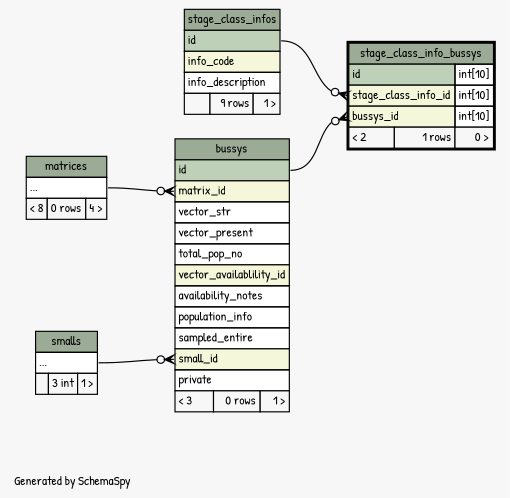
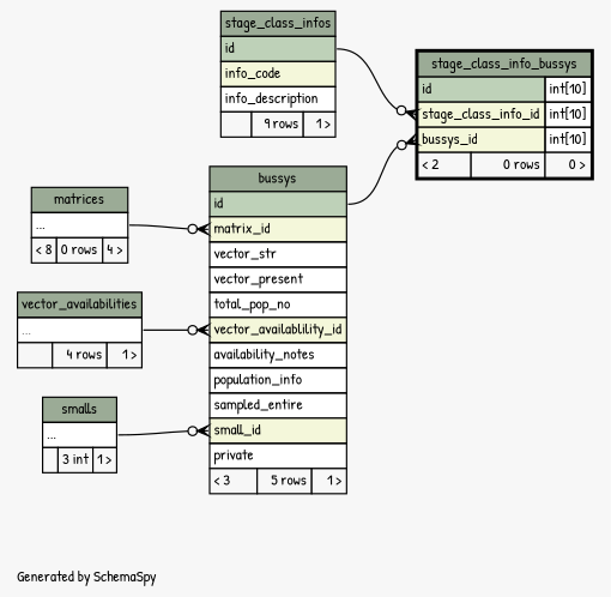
  digraph {
    bgcolor="#f7f7f7"
    fontname="Patrick Hand"
    fontsize=11
    label="\nGenerated by SchemaSpy"
    labeljust=l
    nodesep=0.18
    rankdir=RL
    ranksep=0.46
    node [fontname="Patrick Hand" fontsize=11 shape=plaintext]
    edge [arrowhead=none arrowsize=0.8 arrowtail=crowodot dir=back fontname="Patrick Hand" headport="elipses:e"]
-   n1 [label=<     <TABLE BORDER="0" CELLBORDER="1" CELLSPACING="0" BGCOLOR="#ffffff">       <TR><TD COLSPAN="3" BGCOLOR="#9bab96" ALIGN="CENTER">bussys</TD></TR>       <TR><TD PORT="id" COLSPAN="3" BGCOLOR="#bed1b8" ALIGN="LEFT">id</TD></TR>       <TR><TD PORT="matrix_id" COLSPAN="3" BGCOLOR="#f4f7da" ALIGN="LEFT">matrix_id</TD></TR>       <TR><TD PORT="vector_str" COLSPAN="3" ALIGN="LEFT">vector_str</TD></TR>       <TR><TD PORT="vector_present" COLSPAN="3" ALIGN="LEFT">vector_present</TD></TR>       <TR><TD PORT="total_pop_no" COLSPAN="3" ALIGN="LEFT">total_pop_no</TD></TR>       <TR><TD PORT="vector_availablility_id" COLSPAN="3" BGCOLOR="#f4f7da" ALIGN="LEFT">vector_availablility_id</TD></TR>       <TR><TD PORT="availability_notes" COLSPAN="3" ALIGN="LEFT">availability_notes</TD></TR>       <TR><TD PORT="population_info" COLSPAN="3" ALIGN="LEFT">population_info</TD></TR>       <TR><TD PORT="sampled_entire" COLSPAN="3" ALIGN="LEFT">sampled_entire</TD></TR>       <TR><TD PORT="small_id" COLSPAN="3" BGCOLOR="#f4f7da" ALIGN="LEFT">small_id</TD></TR>       <TR><TD PORT="private" COLSPAN="3" ALIGN="LEFT">private</TD></TR>       <TR><TD ALIGN="LEFT" BGCOLOR="#f7f7f7">&lt; 3</TD><TD ALIGN="RIGHT" BGCOLOR="#f7f7f7">0 rows</TD><TD ALIGN="RIGHT" BGCOLOR="#f7f7f7">1 &gt;</TD></TR>     </TABLE>>]
+   n1 [label=<     <TABLE BORDER="0" CELLBORDER="1" CELLSPACING="0" BGCOLOR="#ffffff">       <TR><TD COLSPAN="3" BGCOLOR="#9bab96" ALIGN="CENTER">bussys</TD></TR>       <TR><TD PORT="id" COLSPAN="3" BGCOLOR="#bed1b8" ALIGN="LEFT">id</TD></TR>       <TR><TD PORT="matrix_id" COLSPAN="3" BGCOLOR="#f4f7da" ALIGN="LEFT">matrix_id</TD></TR>       <TR><TD PORT="vector_str" COLSPAN="3" ALIGN="LEFT">vector_str</TD></TR>       <TR><TD PORT="vector_present" COLSPAN="3" ALIGN="LEFT">vector_present</TD></TR>       <TR><TD PORT="total_pop_no" COLSPAN="3" ALIGN="LEFT">total_pop_no</TD></TR>       <TR><TD PORT="vector_availablility_id" COLSPAN="3" BGCOLOR="#f4f7da" ALIGN="LEFT">vector_availablility_id</TD></TR>       <TR><TD PORT="availability_notes" COLSPAN="3" ALIGN="LEFT">availability_notes</TD></TR>       <TR><TD PORT="population_info" COLSPAN="3" ALIGN="LEFT">population_info</TD></TR>       <TR><TD PORT="sampled_entire" COLSPAN="3" ALIGN="LEFT">sampled_entire</TD></TR>       <TR><TD PORT="small_id" COLSPAN="3" BGCOLOR="#f4f7da" ALIGN="LEFT">small_id</TD></TR>       <TR><TD PORT="private" COLSPAN="3" ALIGN="LEFT">private</TD></TR>       <TR><TD ALIGN="LEFT" BGCOLOR="#f7f7f7">&lt; 3</TD><TD ALIGN="RIGHT" BGCOLOR="#f7f7f7">5 rows</TD><TD ALIGN="RIGHT" BGCOLOR="#f7f7f7">1 &gt;</TD></TR>     </TABLE>>]
    n2 [label=<     <TABLE BORDER="0" CELLBORDER="1" CELLSPACING="0" BGCOLOR="#ffffff">       <TR><TD COLSPAN="3" BGCOLOR="#9bab96" ALIGN="CENTER">matrices</TD></TR>       <TR><TD PORT="elipses" COLSPAN="3" ALIGN="LEFT">...</TD></TR>       <TR><TD ALIGN="LEFT" BGCOLOR="#f7f7f7">&lt; 8</TD><TD ALIGN="RIGHT" BGCOLOR="#f7f7f7">0 rows</TD><TD ALIGN="RIGHT" BGCOLOR="#f7f7f7">4 &gt;</TD></TR>     </TABLE>>]
    n3 [label=<     <TABLE BORDER="0" CELLBORDER="1" CELLSPACING="0" BGCOLOR="#ffffff">       <TR><TD COLSPAN="3" BGCOLOR="#9bab96" ALIGN="CENTER">smalls</TD></TR>       <TR><TD PORT="elipses" COLSPAN="3" ALIGN="LEFT">...</TD></TR>       <TR><TD ALIGN="LEFT" BGCOLOR="#f7f7f7">  </TD><TD ALIGN="RIGHT" BGCOLOR="#f7f7f7">3 int</TD><TD ALIGN="RIGHT" BGCOLOR="#f7f7f7">1 &gt;</TD></TR>     </TABLE>>]
-   n5 [label=<     <TABLE BORDER="2" CELLBORDER="1" CELLSPACING="0" BGCOLOR="#ffffff">       <TR><TD COLSPAN="3" BGCOLOR="#9bab96" ALIGN="CENTER">stage_class_info_bussys</TD></TR>       <TR><TD PORT="id" COLSPAN="2" BGCOLOR="#bed1b8" ALIGN="LEFT">id</TD><TD PORT="id.type" ALIGN="LEFT">int[10]</TD></TR>       <TR><TD PORT="stage_class_info_id" COLSPAN="2" BGCOLOR="#f4f7da" ALIGN="LEFT">stage_class_info_id</TD><TD PORT="stage_class_info_id.type" ALIGN="LEFT">int[10]</TD></TR>       <TR><TD PORT="bussys_id" COLSPAN="2" BGCOLOR="#f4f7da" ALIGN="LEFT">bussys_id</TD><TD PORT="bussys_id.type" ALIGN="LEFT">int[10]</TD></TR>       <TR><TD ALIGN="LEFT" BGCOLOR="#f7f7f7">&lt; 2</TD><TD ALIGN="RIGHT" BGCOLOR="#f7f7f7">1 rows</TD><TD ALIGN="RIGHT" BGCOLOR="#f7f7f7">0 &gt;</TD></TR>     </TABLE>>]
+   n4 [label=<     <TABLE BORDER="0" CELLBORDER="1" CELLSPACING="0" BGCOLOR="#ffffff">       <TR><TD COLSPAN="3" BGCOLOR="#9bab96" ALIGN="CENTER">vector_availabilities</TD></TR>       <TR><TD PORT="elipses" COLSPAN="3" ALIGN="LEFT">...</TD></TR>       <TR><TD ALIGN="LEFT" BGCOLOR="#f7f7f7">  </TD><TD ALIGN="RIGHT" BGCOLOR="#f7f7f7">4 rows</TD><TD ALIGN="RIGHT" BGCOLOR="#f7f7f7">1 &gt;</TD></TR>     </TABLE>>]
+   n5 [label=<     <TABLE BORDER="2" CELLBORDER="1" CELLSPACING="0" BGCOLOR="#ffffff">       <TR><TD COLSPAN="3" BGCOLOR="#9bab96" ALIGN="CENTER">stage_class_info_bussys</TD></TR>       <TR><TD PORT="id" COLSPAN="2" BGCOLOR="#bed1b8" ALIGN="LEFT">id</TD><TD PORT="id.type" ALIGN="LEFT">int[10]</TD></TR>       <TR><TD PORT="stage_class_info_id" COLSPAN="2" BGCOLOR="#f4f7da" ALIGN="LEFT">stage_class_info_id</TD><TD PORT="stage_class_info_id.type" ALIGN="LEFT">int[10]</TD></TR>       <TR><TD PORT="bussys_id" COLSPAN="2" BGCOLOR="#f4f7da" ALIGN="LEFT">bussys_id</TD><TD PORT="bussys_id.type" ALIGN="LEFT">int[10]</TD></TR>       <TR><TD ALIGN="LEFT" BGCOLOR="#f7f7f7">&lt; 2</TD><TD ALIGN="RIGHT" BGCOLOR="#f7f7f7">0 rows</TD><TD ALIGN="RIGHT" BGCOLOR="#f7f7f7">0 &gt;</TD></TR>     </TABLE>>]
    n6 [label=<     <TABLE BORDER="0" CELLBORDER="1" CELLSPACING="0" BGCOLOR="#ffffff">       <TR><TD COLSPAN="3" BGCOLOR="#9bab96" ALIGN="CENTER">stage_class_infos</TD></TR>       <TR><TD PORT="id" COLSPAN="3" BGCOLOR="#bed1b8" ALIGN="LEFT">id</TD></TR>       <TR><TD PORT="info_code" COLSPAN="3" BGCOLOR="#f4f7da" ALIGN="LEFT">info_code</TD></TR>       <TR><TD PORT="info_description" COLSPAN="3" ALIGN="LEFT">info_description</TD></TR>       <TR><TD ALIGN="LEFT" BGCOLOR="#f7f7f7">  </TD><TD ALIGN="RIGHT" BGCOLOR="#f7f7f7">9 rows</TD><TD ALIGN="RIGHT" BGCOLOR="#f7f7f7">1 &gt;</TD></TR>     </TABLE>>]
    n1 -> n2 [tailport="matrix_id:w"]
    n1 -> n3 [tailport="small_id:w"]
+   n1 -> n4 [tailport="vector_availablility_id:w"]
    n5 -> n1 [headport="id:e" tailport="bussys_id:w"]
    n5 -> n6 [headport="id:e" tailport="stage_class_info_id:w"]
  }
